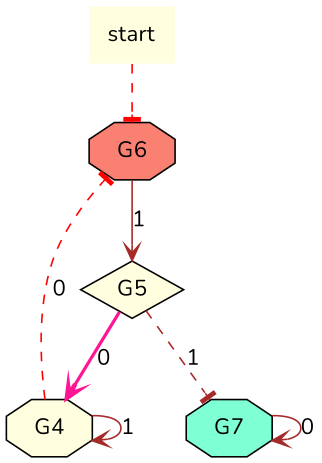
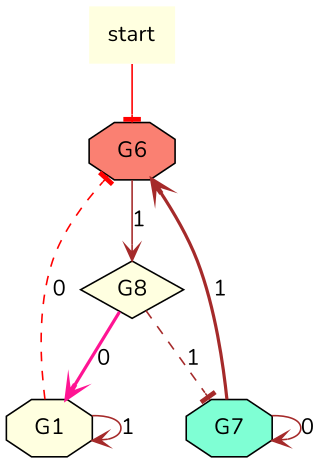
  digraph {
    fontname=Nunito
    rankdir=TB
    node [fillcolor=lightyellow fontname=Nunito shape=octagon style=filled]
    edge [arrowhead=vee color=brown fontname=Nunito style=solid]
    n1 [label=start shape=plaintext]
    n2 [fillcolor=salmon label=G6]
-   n3 [label=G5 shape=diamond]
-   n4 [label=G4]
+   n3 [label=G8 shape=diamond]
+   n4 [label=G1]
    n5 [fillcolor=aquamarine label=G7]
-   n1 -> n2 [arrowhead=tee color=red style=dashed]
+   n1 -> n2 [arrowhead=tee color=red]
    n2 -> n3 [label=1]
    n3 -> n4 [color=deeppink label=0 style=bold]
    n3 -> n5 [arrowhead=tee label=1 style=dashed]
    n4 -> n2 [arrowhead=tee color=red label=0 style=dashed]
    n4 -> n4 [label=1]
+   n5 -> n2 [label=1 style=bold]
    n5 -> n5 [label=0]
  }
